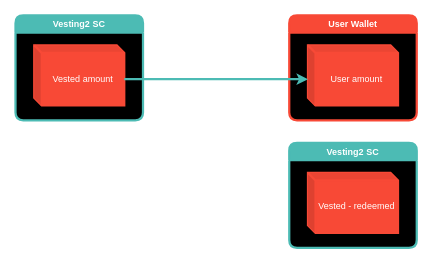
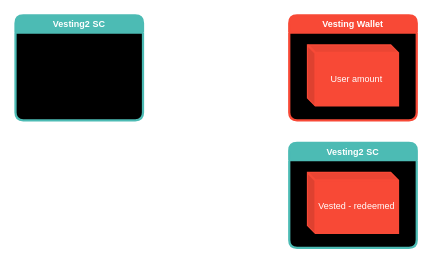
  <mxCell id="0" />
  <mxCell id="1" parent="0" />
- <mxCell id="2" value="User Wallet" style="swimlane;container=1;collapsible=0;fillColor=#F84936;swimlaneLine=1;rounded=1;swimlaneFillColor=#000000;fontColor=#FFFFFF;labelBorderColor=none;strokeColor=#F84936;strokeWidth=3;" parent="1" vertex="1"><mxGeometry x="385" y="20" width="170" height="140" as="geometry" /></mxCell>
+ <mxCell id="2" value="Vesting Wallet" style="swimlane;container=1;collapsible=0;fillColor=#F84936;swimlaneLine=1;rounded=1;swimlaneFillColor=#000000;fontColor=#FFFFFF;labelBorderColor=none;strokeColor=#F84936;strokeWidth=3;" parent="1" vertex="1"><mxGeometry x="385" y="20" width="170" height="140" as="geometry" /></mxCell>
  <mxCell id="3" value="User amount" style="shape=cube;whiteSpace=wrap;html=1;boundedLbl=1;backgroundOutline=1;darkOpacity=0.05;darkOpacity2=0.1;rounded=1;labelBorderColor=none;fontColor=#FFFFFF;strokeColor=#F84936;strokeWidth=3;fillColor=#F84936;size=10;" parent="2" vertex="1"><mxGeometry x="25" y="40" width="120" height="80" as="geometry" /></mxCell>
  <mxCell id="4" value="Vesting2 SC" style="swimlane;container=1;collapsible=0;fillColor=#4CBBB4;swimlaneLine=1;rounded=1;swimlaneFillColor=#000000;fontColor=#FFFFFF;labelBorderColor=none;strokeColor=#4CBBB4;strokeWidth=3;" parent="1" vertex="1"><mxGeometry x="20" y="20" width="170" height="140" as="geometry" /></mxCell>
- <mxCell id="5" value="Vested amount" style="shape=cube;whiteSpace=wrap;html=1;boundedLbl=1;backgroundOutline=1;darkOpacity=0.05;darkOpacity2=0.1;rounded=1;labelBorderColor=none;fontColor=#FFFFFF;strokeColor=#F84936;strokeWidth=3;fillColor=#F84936;size=10;" parent="4" vertex="1"><mxGeometry x="25" y="40" width="120" height="80" as="geometry" /></mxCell>
  <mxCell id="6" value="Vesting2 SC" style="swimlane;container=1;collapsible=0;fillColor=#4CBBB4;swimlaneLine=1;rounded=1;swimlaneFillColor=#000000;fontColor=#FFFFFF;labelBorderColor=none;strokeColor=#4CBBB4;strokeWidth=3;" vertex="1" parent="1"><mxGeometry x="385" y="190" width="170" height="140" as="geometry" /></mxCell>
  <mxCell id="7" value="Vested - redeemed" style="shape=cube;whiteSpace=wrap;html=1;boundedLbl=1;backgroundOutline=1;darkOpacity=0.05;darkOpacity2=0.1;rounded=1;labelBorderColor=none;fontColor=#FFFFFF;strokeColor=#F84936;strokeWidth=3;fillColor=#F84936;size=10;" vertex="1" parent="6"><mxGeometry x="25" y="40" width="120" height="80" as="geometry" /></mxCell>
- <mxCell id="8" style="edgeStyle=orthogonalEdgeStyle;rounded=0;orthogonalLoop=1;jettySize=auto;html=1;exitX=0;exitY=0;exitDx=120;exitDy=45;exitPerimeter=0;fontColor=#FFFFFF;strokeColor=#4CBBB4;strokeWidth=3;" edge="1" parent="1" source="5" target="3"><mxGeometry relative="1" as="geometry"><Array as="points"><mxPoint x="350" y="105" /><mxPoint x="350" y="105" /></Array></mxGeometry></mxCell>
